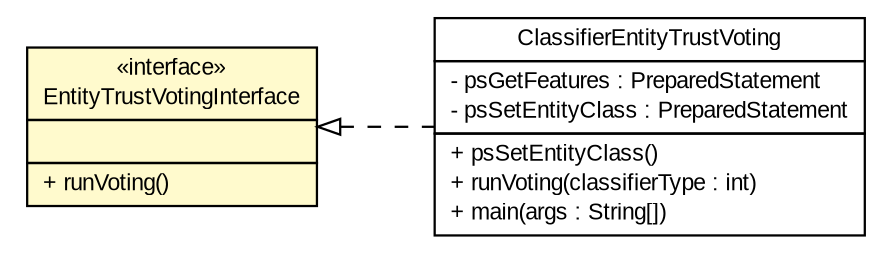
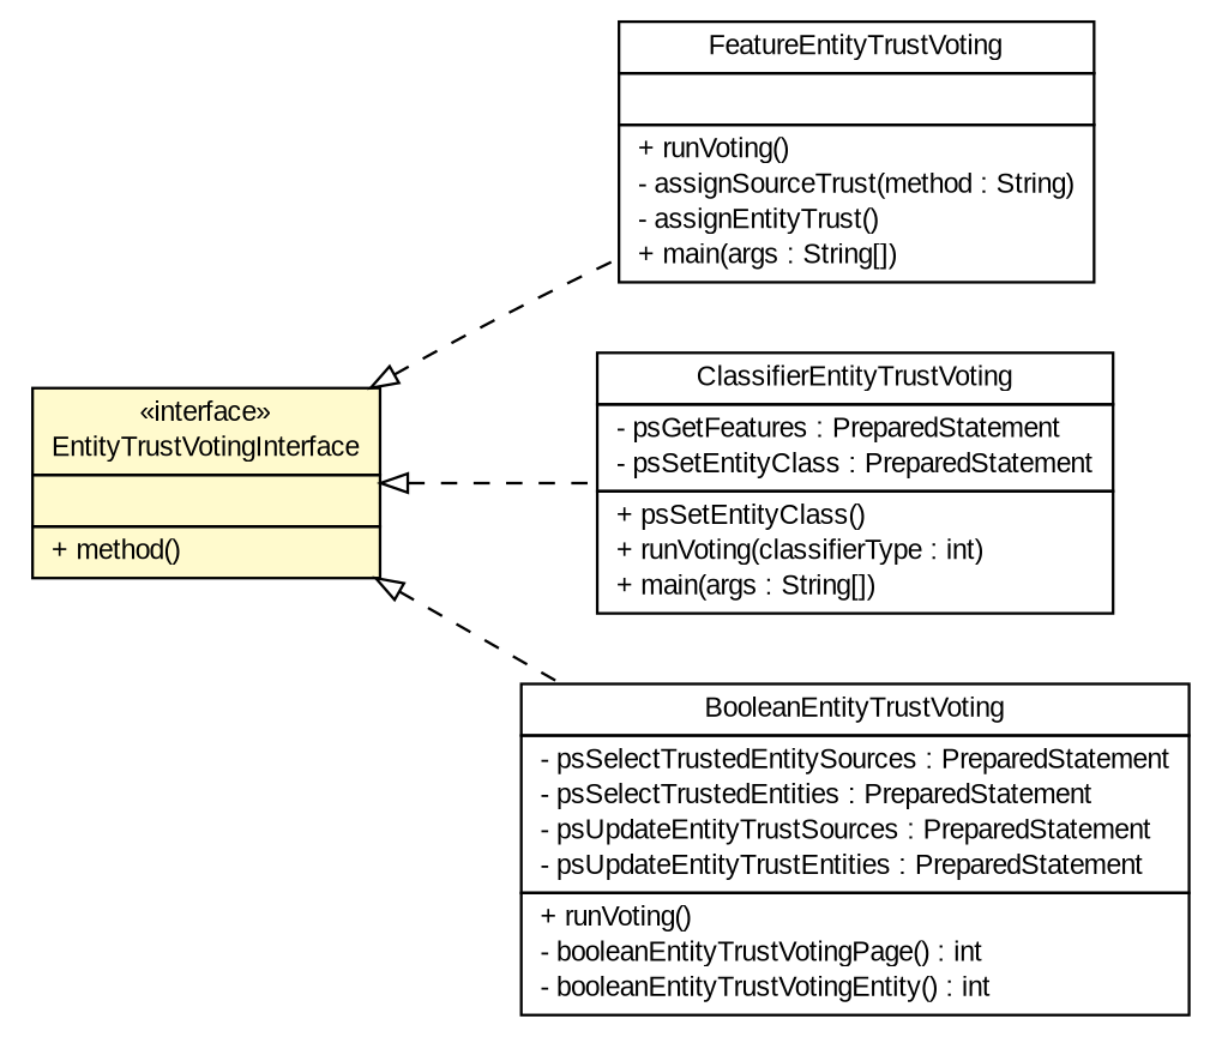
  digraph {
    nodesep=0.25
    rankdir=LR
    ranksep=0.5
    node [fontcolor=black fontname=arial fontsize=10.0 shape=plaintext]
    edge [arrowtail=empty dir=back fontname=arial fontsize=10 headport=p labelfontname=arial labelfontsize=10 style=dashed tailport=p]
-   n2 [label=<<table title="tud.iir.classification.entity.EntityTrustVotingInterface" border="0" cellborder="1" cellspacing="0" cellpadding="2" port="p" bgcolor="lemonChiffon" href="./EntityTrustVotingInterface.html"> 		<tr><td><table border="0" cellspacing="0" cellpadding="1"> <tr><td align="center" balign="center"> &#171;interface&#187; </td></tr> <tr><td align="center" balign="center"> EntityTrustVotingInterface </td></tr> 		</table></td></tr> 		<tr><td><table border="0" cellspacing="0" cellpadding="1"> <tr><td align="left" balign="left">  </td></tr> 		</table></td></tr> 		<tr><td><table border="0" cellspacing="0" cellpadding="1"> <tr><td align="left" balign="left"> + runVoting() </td></tr> 		</table></td></tr> 		</table>>]
+   n1 [label=<<table title="tud.iir.classification.entity.FeatureEntityTrustVoting" border="0" cellborder="1" cellspacing="0" cellpadding="2" port="p" href="./FeatureEntityTrustVoting.html"> 		<tr><td><table border="0" cellspacing="0" cellpadding="1"> <tr><td align="center" balign="center"> FeatureEntityTrustVoting </td></tr> 		</table></td></tr> 		<tr><td><table border="0" cellspacing="0" cellpadding="1"> <tr><td align="left" balign="left">  </td></tr> 		</table></td></tr> 		<tr><td><table border="0" cellspacing="0" cellpadding="1"> <tr><td align="left" balign="left"> + runVoting() </td></tr> <tr><td align="left" balign="left"> - assignSourceTrust(method : String) </td></tr> <tr><td align="left" balign="left"> - assignEntityTrust() </td></tr> <tr><td align="left" balign="left"> + main(args : String[]) </td></tr> 		</table></td></tr> 		</table>>]
+   n2 [label=<<table title="tud.iir.classification.entity.EntityTrustVotingInterface" border="0" cellborder="1" cellspacing="0" cellpadding="2" port="p" bgcolor="lemonChiffon" href="./EntityTrustVotingInterface.html"> 		<tr><td><table border="0" cellspacing="0" cellpadding="1"> <tr><td align="center" balign="center"> &#171;interface&#187; </td></tr> <tr><td align="center" balign="center"> EntityTrustVotingInterface </td></tr> 		</table></td></tr> 		<tr><td><table border="0" cellspacing="0" cellpadding="1"> <tr><td align="left" balign="left">  </td></tr> 		</table></td></tr> 		<tr><td><table border="0" cellspacing="0" cellpadding="1"> <tr><td align="left" balign="left"> + method() </td></tr> 		</table></td></tr> 		</table>>]
    n3 [label=<<table title="tud.iir.classification.entity.ClassifierEntityTrustVoting" border="0" cellborder="1" cellspacing="0" cellpadding="2" port="p" href="./ClassifierEntityTrustVoting.html"> 		<tr><td><table border="0" cellspacing="0" cellpadding="1"> <tr><td align="center" balign="center"> ClassifierEntityTrustVoting </td></tr> 		</table></td></tr> 		<tr><td><table border="0" cellspacing="0" cellpadding="1"> <tr><td align="left" balign="left"> - psGetFeatures : PreparedStatement </td></tr> <tr><td align="left" balign="left"> - psSetEntityClass : PreparedStatement </td></tr> 		</table></td></tr> 		<tr><td><table border="0" cellspacing="0" cellpadding="1"> <tr><td align="left" balign="left"> + psSetEntityClass() </td></tr> <tr><td align="left" balign="left"> + runVoting(classifierType : int) </td></tr> <tr><td align="left" balign="left"> + main(args : String[]) </td></tr> 		</table></td></tr> 		</table>>]
+   n4 [label=<<table title="tud.iir.classification.entity.BooleanEntityTrustVoting" border="0" cellborder="1" cellspacing="0" cellpadding="2" port="p" href="./BooleanEntityTrustVoting.html"> 		<tr><td><table border="0" cellspacing="0" cellpadding="1"> <tr><td align="center" balign="center"> BooleanEntityTrustVoting </td></tr> 		</table></td></tr> 		<tr><td><table border="0" cellspacing="0" cellpadding="1"> <tr><td align="left" balign="left"> - psSelectTrustedEntitySources : PreparedStatement </td></tr> <tr><td align="left" balign="left"> - psSelectTrustedEntities : PreparedStatement </td></tr> <tr><td align="left" balign="left"> - psUpdateEntityTrustSources : PreparedStatement </td></tr> <tr><td align="left" balign="left"> - psUpdateEntityTrustEntities : PreparedStatement </td></tr> 		</table></td></tr> 		<tr><td><table border="0" cellspacing="0" cellpadding="1"> <tr><td align="left" balign="left"> + runVoting() </td></tr> <tr><td align="left" balign="left"> - booleanEntityTrustVotingPage() : int </td></tr> <tr><td align="left" balign="left"> - booleanEntityTrustVotingEntity() : int </td></tr> 		</table></td></tr> 		</table>>]
+   n2 -> n1
    n2 -> n3
+   n2 -> n4
  }
